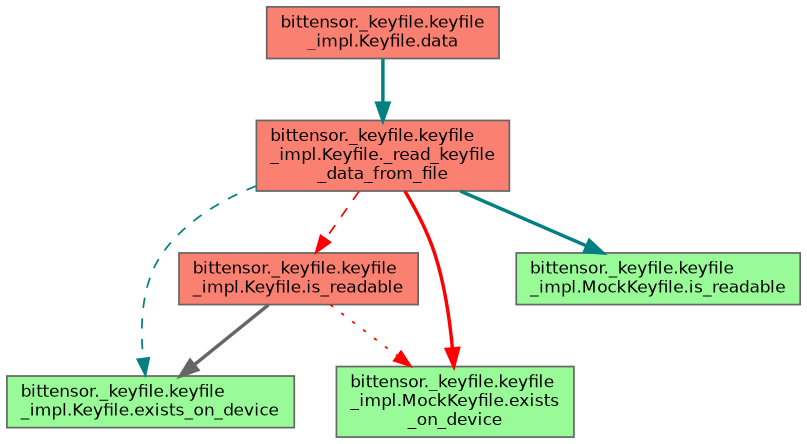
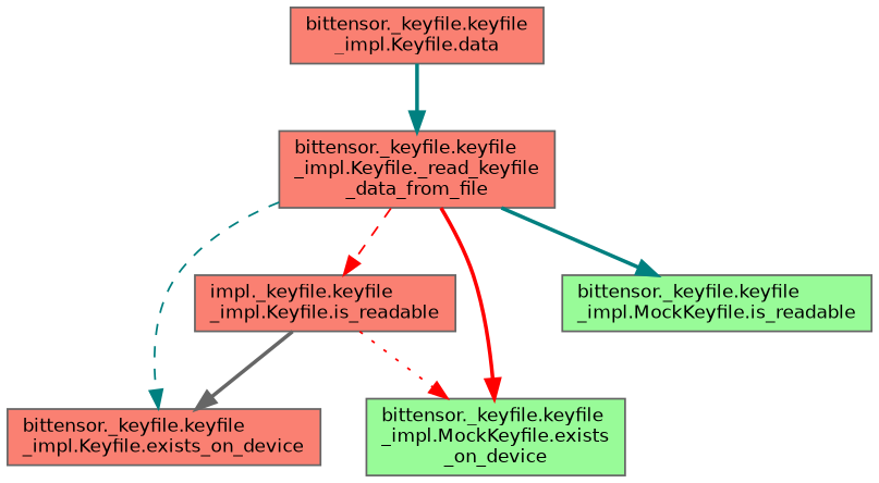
  digraph {
    rankdir=TB
    node [color=grey40 fillcolor=salmon fontname=Helvetica fontsize=10 shape=box style=filled]
    edge [color=teal fontname=Helvetica fontsize=10 labelfontname=Helvetica labelfontsize=10 style=bold]
    n1 [color=gray40 fontcolor=black height=0.2 label="bittensor._keyfile.keyfile\l_impl.Keyfile.data" width=0.4]
    n2 [height=0.2 label="bittensor._keyfile.keyfile\l_impl.Keyfile._read_keyfile\l_data_from_file" width=0.4]
-   n3 [fillcolor=palegreen height=0.2 label="bittensor._keyfile.keyfile\l_impl.Keyfile.exists_on_device" width=0.4]
+   n3 [height=0.2 label="bittensor._keyfile.keyfile\l_impl.Keyfile.exists_on_device" width=0.4]
    n4 [fillcolor=palegreen height=0.2 label="bittensor._keyfile.keyfile\l_impl.MockKeyfile.exists\l_on_device" width=0.4]
-   n5 [height=0.2 label="bittensor._keyfile.keyfile\l_impl.Keyfile.is_readable" width=0.4]
+   n5 [height=0.2 label="impl._keyfile.keyfile\l_impl.Keyfile.is_readable" width=0.4]
    n6 [fillcolor=palegreen height=0.2 label="bittensor._keyfile.keyfile\l_impl.MockKeyfile.is_readable" width=0.4]
    n1 -> n2
    n2 -> n3 [style=dashed]
    n2 -> n4 [color=red]
    n2 -> n5 [color=red style=dashed]
    n2 -> n6
    n5 -> n3 [color=gray40]
    n5 -> n4 [color=red style=dotted]
  }
